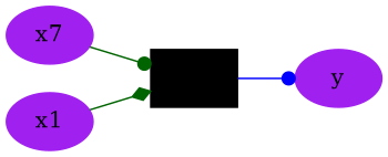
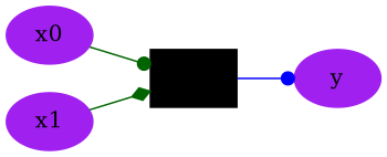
  digraph {
    rankdir=LR
    node [color=purple style=filled]
    edge [color=darkgreen arrowhead=dot]
    n1 [label=y]
    n2 [color=black label=Add shape=box]
-   n3 [label=x7]
+   n3 [label=x0]
    n4 [label=x1]
    n2 -> n1 [color=blue]
    n3 -> n2
    n4 -> n2 [arrowhead=diamond]
  }
